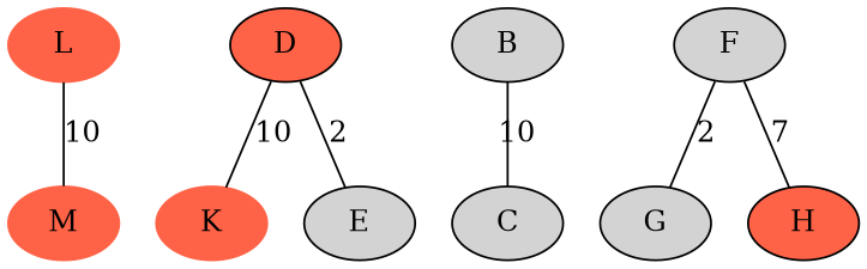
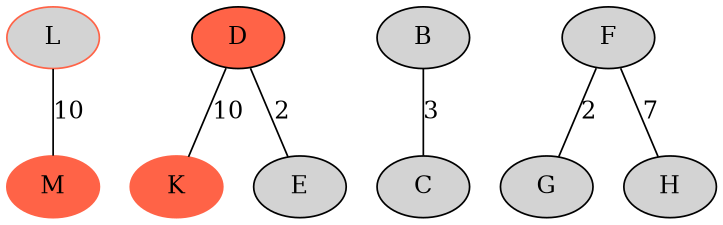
  graph {
    node [style=filled]
-   L [color=tomato]
+   L [color=tomato fillcolor=lightgrey]
    M [color=tomato]
    K [color=tomato]
    B
    C
    D [fillcolor=tomato]
    E
    F
    G
-   H [fillcolor=tomato]
+   H
    subgraph sub_1 {
      L
      M
      K
    }
    L -- M [label=10]
-   B -- C [label=10]
+   B -- C [label=3]
    D -- K [label=10]
    D -- E [label=2]
    F -- G [label=2]
    F -- H [label=7]
  }
